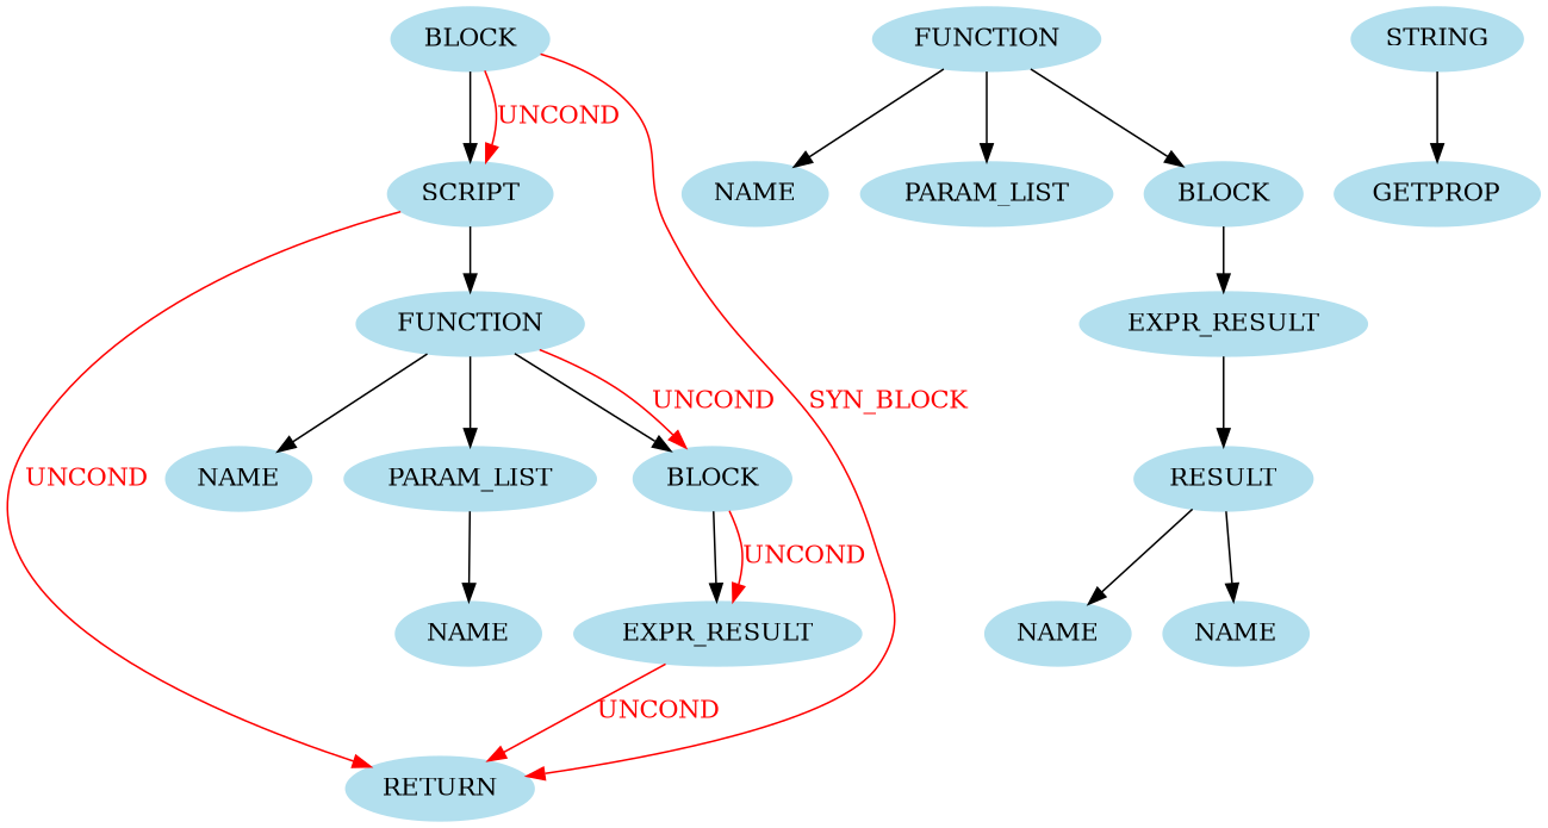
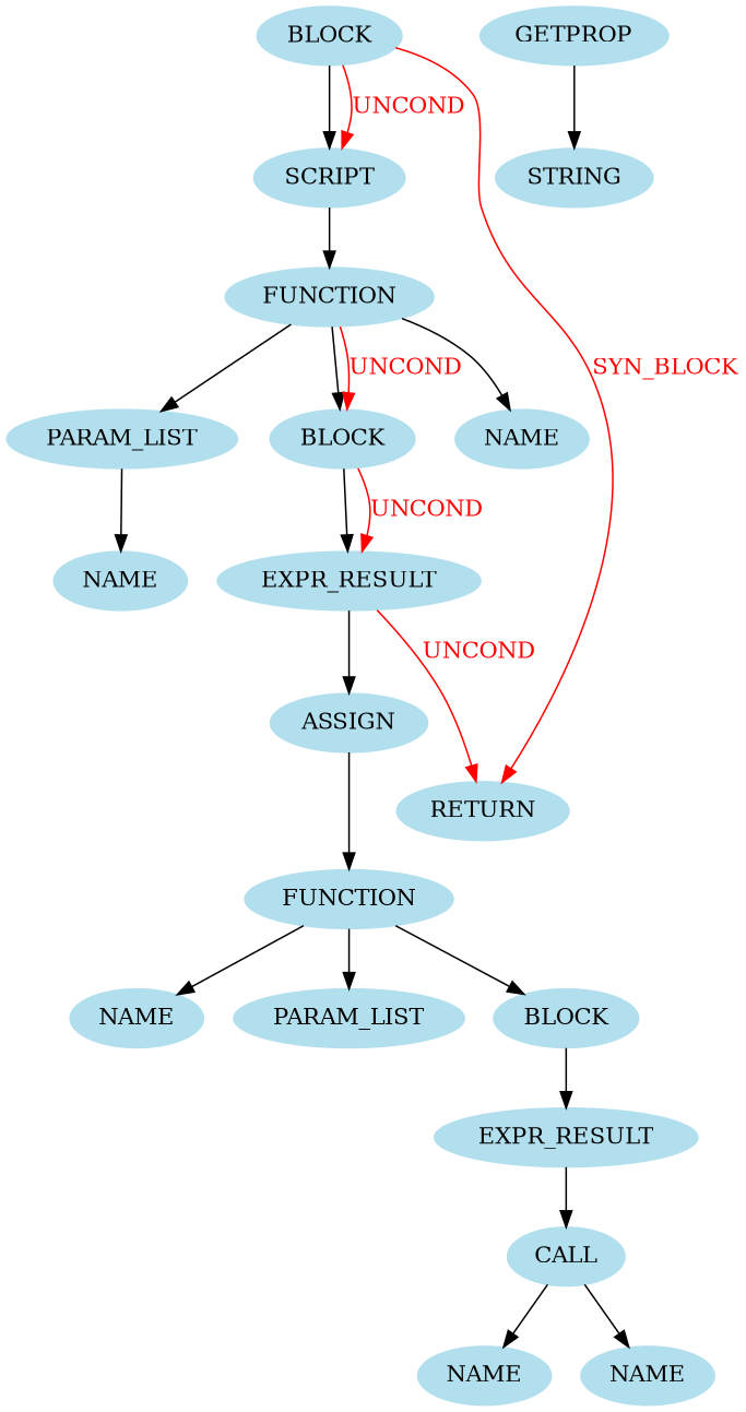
  digraph {
    node [color=lightblue2 style=filled]
    edge [weight=1]
    n1 [label=BLOCK]
    n2 [label=SCRIPT]
    RETURN
    n4 [label=FUNCTION]
    n5 [label=NAME]
    n6 [label=PARAM_LIST]
    n7 [label=BLOCK]
    n8 [label=NAME]
    n9 [label=EXPR_RESULT]
+   n10 [label=ASSIGN]
    n11 [label=FUNCTION]
    n12 [label=GETPROP]
    n13 [label=STRING]
    n14 [label=NAME]
    n15 [label=PARAM_LIST]
    n16 [label=BLOCK]
    n17 [label=EXPR_RESULT]
-   n18 [label=RESULT]
+   n18 [label=CALL]
    n19 [label=NAME]
    n20 [label=NAME]
    n1 -> n2
    n1 -> n2 [color=red fontcolor=red label=UNCOND weight=0.01]
    n1 -> RETURN [color=red fontcolor=red label=SYN_BLOCK weight=0.01]
-   n2 -> RETURN [color=red fontcolor=red label=UNCOND weight=0.01]
    n2 -> n4
    n4 -> n5
    n4 -> n6
    n4 -> n7
    n4 -> n7 [color=red fontcolor=red label=UNCOND weight=0.01]
    n6 -> n8
    n7 -> n9
    n7 -> n9 [color=red fontcolor=red label=UNCOND weight=0.01]
    n9 -> RETURN [color=red fontcolor=red label=UNCOND weight=0.01]
+   n9 -> n10
+   n10 -> n11
    n11 -> n14
    n11 -> n15
    n11 -> n16
-   n13 -> n12
+   n12 -> n13
    n16 -> n17
    n17 -> n18
    n18 -> n19
    n18 -> n20
  }
